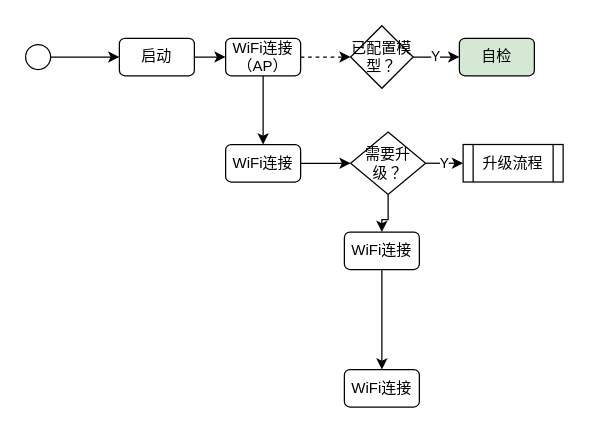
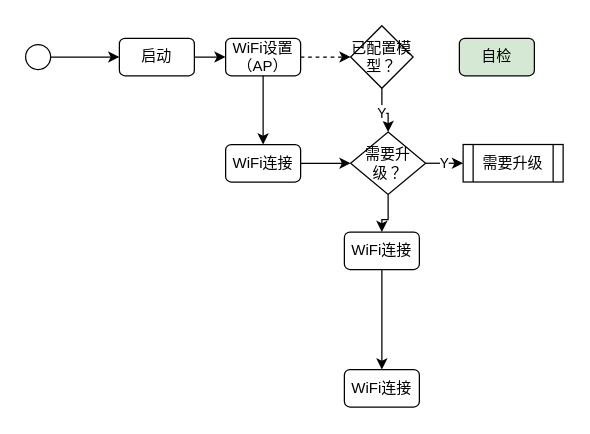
  <mxCell id="0" />
  <mxCell id="1" parent="0" />
  <mxCell id="2" style="edgeStyle=orthogonalEdgeStyle;rounded=0;orthogonalLoop=1;jettySize=auto;html=1;entryX=0;entryY=0.5;entryDx=0;entryDy=0;" edge="1" parent="1" source="3" target="5"><mxGeometry relative="1" as="geometry" /></mxCell>
  <mxCell id="3" value="" style="ellipse;whiteSpace=wrap;html=1;aspect=fixed;" vertex="1" parent="1"><mxGeometry x="20" y="35" width="20" height="20" as="geometry" /></mxCell>
  <mxCell id="4" style="edgeStyle=orthogonalEdgeStyle;rounded=0;orthogonalLoop=1;jettySize=auto;html=1;entryX=0;entryY=0.5;entryDx=0;entryDy=0;" edge="1" parent="1" source="5" target="8"><mxGeometry relative="1" as="geometry" /></mxCell>
  <mxCell id="5" value="启动" style="rounded=1;whiteSpace=wrap;html=1;" vertex="1" parent="1"><mxGeometry x="95" y="30" width="60" height="30" as="geometry" /></mxCell>
  <mxCell id="6" style="edgeStyle=orthogonalEdgeStyle;rounded=0;orthogonalLoop=1;jettySize=auto;html=1;entryX=0;entryY=0.5;entryDx=0;entryDy=0;dashed=1;" edge="1" parent="1" source="8" target="10"><mxGeometry relative="1" as="geometry" /></mxCell>
  <mxCell id="7" style="edgeStyle=orthogonalEdgeStyle;rounded=0;orthogonalLoop=1;jettySize=auto;html=1;" edge="1" parent="1" source="8"><mxGeometry relative="1" as="geometry"><mxPoint x="210" y="115" as="targetPoint" /></mxGeometry></mxCell>
- <mxCell id="8" value="WiFi连接&lt;br&gt;（AP）" style="rounded=1;whiteSpace=wrap;html=1;" vertex="1" parent="1"><mxGeometry x="180" y="30" width="60" height="30" as="geometry" /></mxCell>
- <mxCell id="9" value="Y" style="edgeStyle=orthogonalEdgeStyle;rounded=0;orthogonalLoop=1;jettySize=auto;html=1;entryX=0;entryY=0.5;entryDx=0;entryDy=0;" edge="1" parent="1" source="10" target="11"><mxGeometry relative="1" as="geometry" /></mxCell>
+ <mxCell id="8" value="WiFi设置&lt;br&gt;（AP）" style="rounded=1;whiteSpace=wrap;html=1;" vertex="1" parent="1"><mxGeometry x="180" y="30" width="60" height="30" as="geometry" /></mxCell>
+ <mxCell id="9" value="Y" style="edgeStyle=orthogonalEdgeStyle;rounded=0;orthogonalLoop=1;jettySize=auto;html=1;" edge="1" parent="1" source="10" target="16"><mxGeometry relative="1" as="geometry" /></mxCell>
  <mxCell id="10" value="已配置模型？" style="rhombus;whiteSpace=wrap;html=1;" vertex="1" parent="1"><mxGeometry x="280" y="20" width="50" height="50" as="geometry" /></mxCell>
  <mxCell id="11" value="自检" style="rounded=1;whiteSpace=wrap;html=1;fillColor=#d5e8d4;" vertex="1" parent="1"><mxGeometry x="367" y="30" width="60" height="30" as="geometry" /></mxCell>
  <mxCell id="12" style="edgeStyle=orthogonalEdgeStyle;rounded=0;orthogonalLoop=1;jettySize=auto;html=1;entryX=0;entryY=0.5;entryDx=0;entryDy=0;" edge="1" parent="1" source="13" target="16"><mxGeometry relative="1" as="geometry" /></mxCell>
  <mxCell id="13" value="WiFi连接" style="rounded=1;whiteSpace=wrap;html=1;" vertex="1" parent="1"><mxGeometry x="180" y="115" width="60" height="30" as="geometry" /></mxCell>
  <mxCell id="14" value="Y" style="edgeStyle=orthogonalEdgeStyle;rounded=0;orthogonalLoop=1;jettySize=auto;html=1;" edge="1" parent="1" source="16"><mxGeometry relative="1" as="geometry"><mxPoint x="370" y="130" as="targetPoint" /></mxGeometry></mxCell>
  <mxCell id="15" style="edgeStyle=orthogonalEdgeStyle;rounded=0;orthogonalLoop=1;jettySize=auto;html=1;entryX=0.5;entryY=0;entryDx=0;entryDy=0;" edge="1" parent="1" source="16" target="19"><mxGeometry relative="1" as="geometry" /></mxCell>
  <mxCell id="16" value="需要升级？" style="rhombus;whiteSpace=wrap;html=1;" vertex="1" parent="1"><mxGeometry x="280" y="105" width="60" height="50" as="geometry" /></mxCell>
- <mxCell id="17" value="升级流程" style="shape=process;whiteSpace=wrap;html=1;backgroundOutline=1;" vertex="1" parent="1"><mxGeometry x="370" y="115" width="80" height="30" as="geometry" /></mxCell>
+ <mxCell id="17" value="需要升级" style="shape=process;whiteSpace=wrap;html=1;backgroundOutline=1;" vertex="1" parent="1"><mxGeometry x="370" y="115" width="80" height="30" as="geometry" /></mxCell>
  <mxCell id="18" value="" style="edgeStyle=orthogonalEdgeStyle;rounded=0;orthogonalLoop=1;jettySize=auto;html=1;" edge="1" parent="1" source="19" target="20"><mxGeometry relative="1" as="geometry" /></mxCell>
  <mxCell id="19" value="WiFi连接" style="rounded=1;whiteSpace=wrap;html=1;" vertex="1" parent="1"><mxGeometry x="275" y="185" width="60" height="30" as="geometry" /></mxCell>
  <mxCell id="20" value="WiFi连接" style="rounded=1;whiteSpace=wrap;html=1;" vertex="1" parent="1"><mxGeometry x="275" y="295" width="60" height="30" as="geometry" /></mxCell>
